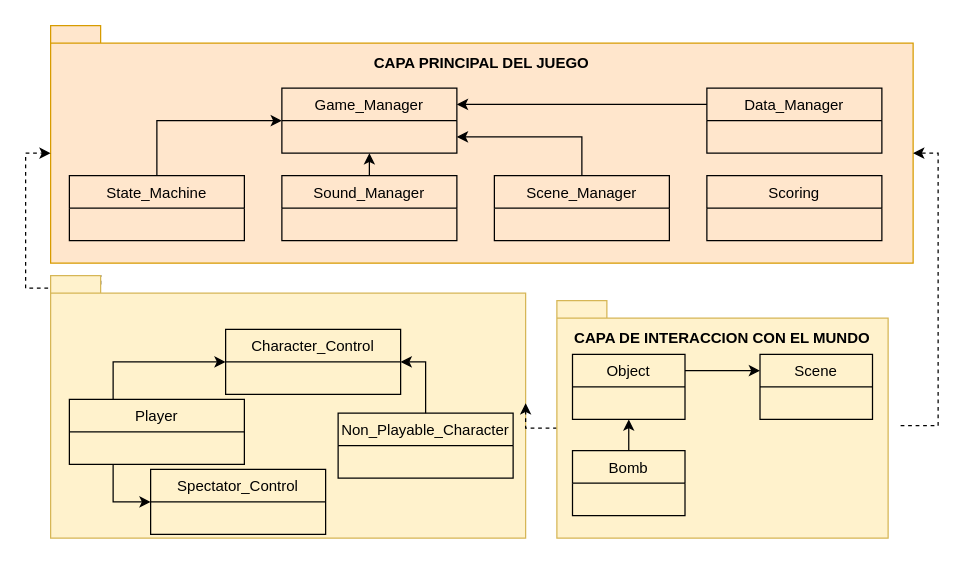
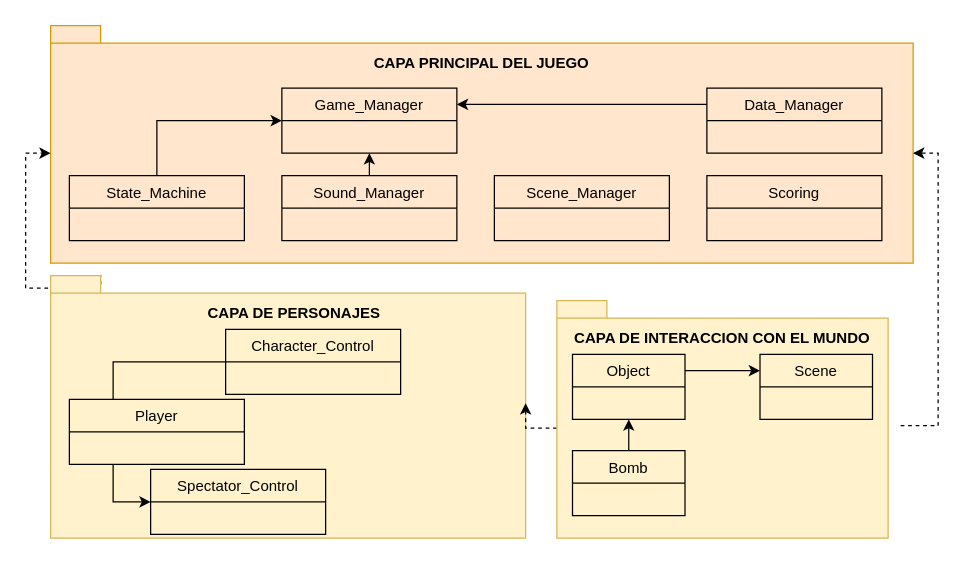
  <mxCell id="0" />
  <mxCell id="1" parent="0" />
  <mxCell id="2" value="" style="shape=folder;fontStyle=1;spacingTop=10;tabWidth=40;tabHeight=14;tabPosition=left;html=1;fillColor=#ffe6cc;strokeColor=#d79b00;" parent="1" vertex="1"><mxGeometry x="40" y="20" width="690" height="190" as="geometry" /></mxCell>
  <mxCell id="3" value="Game_Manager" style="swimlane;fontStyle=0;childLayout=stackLayout;horizontal=1;startSize=26;fillColor=none;horizontalStack=0;resizeParent=1;resizeParentMax=0;resizeLast=0;collapsible=1;marginBottom=0;" parent="1" vertex="1"><mxGeometry x="225" y="70" width="140" height="52" as="geometry" /></mxCell>
  <mxCell id="4" style="edgeStyle=orthogonalEdgeStyle;rounded=0;orthogonalLoop=1;jettySize=auto;html=1;exitX=0.5;exitY=0;exitDx=0;exitDy=0;entryX=0;entryY=0.5;entryDx=0;entryDy=0;" parent="1" source="5" target="3" edge="1"><mxGeometry relative="1" as="geometry" /></mxCell>
  <mxCell id="5" value="State_Machine" style="swimlane;fontStyle=0;childLayout=stackLayout;horizontal=1;startSize=26;fillColor=none;horizontalStack=0;resizeParent=1;resizeParentMax=0;resizeLast=0;collapsible=1;marginBottom=0;" parent="1" vertex="1"><mxGeometry x="55" y="140" width="140" height="52" as="geometry" /></mxCell>
  <mxCell id="6" style="edgeStyle=orthogonalEdgeStyle;rounded=0;orthogonalLoop=1;jettySize=auto;html=1;exitX=0.5;exitY=0;exitDx=0;exitDy=0;entryX=0.5;entryY=1;entryDx=0;entryDy=0;" parent="1" source="7" target="3" edge="1"><mxGeometry relative="1" as="geometry" /></mxCell>
  <mxCell id="7" value="Sound_Manager" style="swimlane;fontStyle=0;childLayout=stackLayout;horizontal=1;startSize=26;fillColor=none;horizontalStack=0;resizeParent=1;resizeParentMax=0;resizeLast=0;collapsible=1;marginBottom=0;" parent="1" vertex="1"><mxGeometry x="225" y="140" width="140" height="52" as="geometry" /></mxCell>
- <mxCell id="8" style="edgeStyle=orthogonalEdgeStyle;rounded=0;orthogonalLoop=1;jettySize=auto;html=1;exitX=0.5;exitY=0;exitDx=0;exitDy=0;entryX=1;entryY=0.75;entryDx=0;entryDy=0;" parent="1" source="9" target="3" edge="1"><mxGeometry relative="1" as="geometry" /></mxCell>
  <mxCell id="9" value="Scene_Manager" style="swimlane;fontStyle=0;childLayout=stackLayout;horizontal=1;startSize=26;fillColor=none;horizontalStack=0;resizeParent=1;resizeParentMax=0;resizeLast=0;collapsible=1;marginBottom=0;" parent="1" vertex="1"><mxGeometry x="395" y="140" width="140" height="52" as="geometry" /></mxCell>
  <mxCell id="10" value="Scoring" style="swimlane;fontStyle=0;childLayout=stackLayout;horizontal=1;startSize=26;fillColor=none;horizontalStack=0;resizeParent=1;resizeParentMax=0;resizeLast=0;collapsible=1;marginBottom=0;" parent="1" vertex="1"><mxGeometry x="565" y="140" width="140" height="52" as="geometry" /></mxCell>
  <mxCell id="11" style="edgeStyle=orthogonalEdgeStyle;rounded=0;orthogonalLoop=1;jettySize=auto;html=1;exitX=0;exitY=0.25;exitDx=0;exitDy=0;entryX=1;entryY=0.25;entryDx=0;entryDy=0;" parent="1" source="12" target="3" edge="1"><mxGeometry relative="1" as="geometry" /></mxCell>
  <mxCell id="12" value="Data_Manager" style="swimlane;fontStyle=0;childLayout=stackLayout;horizontal=1;startSize=26;fillColor=none;horizontalStack=0;resizeParent=1;resizeParentMax=0;resizeLast=0;collapsible=1;marginBottom=0;" parent="1" vertex="1"><mxGeometry x="565" y="70" width="140" height="52" as="geometry" /></mxCell>
  <mxCell id="13" value="CAPA PRINCIPAL DEL JUEGO" style="text;html=1;strokeColor=none;fillColor=none;align=center;verticalAlign=middle;whiteSpace=wrap;rounded=0;fontStyle=1" parent="1" vertex="1"><mxGeometry x="280" y="40" width="210" height="20" as="geometry" /></mxCell>
  <mxCell id="14" style="edgeStyle=orthogonalEdgeStyle;rounded=0;orthogonalLoop=1;jettySize=auto;html=1;exitX=0;exitY=0;exitDx=20;exitDy=0;exitPerimeter=0;entryX=0;entryY=0;entryDx=0;entryDy=102;entryPerimeter=0;dashed=1;" parent="1" source="15" target="2" edge="1"><mxGeometry relative="1" as="geometry"><Array as="points"><mxPoint x="80" y="230" /><mxPoint x="20" y="230" /><mxPoint x="20" y="122" /></Array></mxGeometry></mxCell>
  <mxCell id="15" value="" style="shape=folder;fontStyle=1;spacingTop=10;tabWidth=40;tabHeight=14;tabPosition=left;html=1;fillColor=#fff2cc;strokeColor=#d6b656;" parent="1" vertex="1"><mxGeometry x="40" y="220" width="380" height="210" as="geometry" /></mxCell>
+ <mxCell id="16" value="CAPA DE PERSONAJES" style="text;html=1;strokeColor=none;fillColor=none;align=center;verticalAlign=middle;whiteSpace=wrap;rounded=0;fontStyle=1" parent="1" vertex="1"><mxGeometry x="130" y="240" width="210" height="20" as="geometry" /></mxCell>
  <mxCell id="17" value="Character_Control" style="swimlane;fontStyle=0;childLayout=stackLayout;horizontal=1;startSize=26;fillColor=none;horizontalStack=0;resizeParent=1;resizeParentMax=0;resizeLast=0;collapsible=1;marginBottom=0;" parent="1" vertex="1"><mxGeometry x="180" y="263" width="140" height="52" as="geometry" /></mxCell>
- <mxCell id="18" style="edgeStyle=orthogonalEdgeStyle;rounded=0;orthogonalLoop=1;jettySize=auto;html=1;exitX=0.25;exitY=0;exitDx=0;exitDy=0;entryX=0;entryY=0.5;entryDx=0;entryDy=0;" parent="1" source="20" target="17" edge="1"><mxGeometry relative="1" as="geometry" /></mxCell>
+ <mxCell id="18" style="edgeStyle=orthogonalEdgeStyle;rounded=0;orthogonalLoop=1;jettySize=auto;html=1;exitX=0.25;exitY=0;exitDx=0;exitDy=0;entryX=0;entryY=0.5;entryDx=0;entryDy=0;endArrow=none;" parent="1" source="20" target="17" edge="1"><mxGeometry relative="1" as="geometry" /></mxCell>
  <mxCell id="19" style="edgeStyle=orthogonalEdgeStyle;rounded=0;orthogonalLoop=1;jettySize=auto;html=1;exitX=0.25;exitY=1;exitDx=0;exitDy=0;entryX=0;entryY=0.5;entryDx=0;entryDy=0;" edge="1" parent="1" source="20" target="32"><mxGeometry relative="1" as="geometry" /></mxCell>
  <mxCell id="20" value="Player" style="swimlane;fontStyle=0;childLayout=stackLayout;horizontal=1;startSize=26;fillColor=none;horizontalStack=0;resizeParent=1;resizeParentMax=0;resizeLast=0;collapsible=1;marginBottom=0;" parent="1" vertex="1"><mxGeometry x="55" y="319" width="140" height="52" as="geometry" /></mxCell>
- <mxCell id="21" style="edgeStyle=orthogonalEdgeStyle;rounded=0;orthogonalLoop=1;jettySize=auto;html=1;exitX=0.5;exitY=0;exitDx=0;exitDy=0;entryX=1;entryY=0.5;entryDx=0;entryDy=0;" parent="1" source="22" target="17" edge="1"><mxGeometry relative="1" as="geometry" /></mxCell>
- <mxCell id="22" value="Non_Playable_Character" style="swimlane;fontStyle=0;childLayout=stackLayout;horizontal=1;startSize=26;fillColor=none;horizontalStack=0;resizeParent=1;resizeParentMax=0;resizeLast=0;collapsible=1;marginBottom=0;" parent="1" vertex="1"><mxGeometry x="270" y="330" width="140" height="52" as="geometry" /></mxCell>
  <mxCell id="23" style="edgeStyle=orthogonalEdgeStyle;rounded=0;orthogonalLoop=1;jettySize=auto;html=1;entryX=0;entryY=0;entryDx=690;entryDy=102;entryPerimeter=0;dashed=1;" parent="1" target="2" edge="1"><mxGeometry relative="1" as="geometry"><mxPoint x="720" y="340" as="sourcePoint" /><Array as="points"><mxPoint x="750" y="340" /><mxPoint x="750" y="122" /></Array></mxGeometry></mxCell>
  <mxCell id="24" style="edgeStyle=orthogonalEdgeStyle;rounded=0;orthogonalLoop=1;jettySize=auto;html=1;exitX=0;exitY=0;exitDx=0;exitDy=102;exitPerimeter=0;dashed=1;entryX=0;entryY=0;entryDx=380;entryDy=102;entryPerimeter=0;" parent="1" source="25" target="15" edge="1"><mxGeometry relative="1" as="geometry"><mxPoint x="425" y="342" as="targetPoint" /></mxGeometry></mxCell>
  <mxCell id="25" value="" style="shape=folder;fontStyle=1;spacingTop=10;tabWidth=40;tabHeight=14;tabPosition=left;html=1;fillColor=#fff2cc;strokeColor=#d6b656;" parent="1" vertex="1"><mxGeometry x="445" y="240" width="265" height="190" as="geometry" /></mxCell>
  <mxCell id="26" value="CAPA DE INTERACCION CON EL MUNDO" style="text;html=1;strokeColor=none;fillColor=none;align=center;verticalAlign=middle;whiteSpace=wrap;rounded=0;fontStyle=1" parent="1" vertex="1"><mxGeometry x="456" y="260" width="243" height="20" as="geometry" /></mxCell>
  <mxCell id="27" style="edgeStyle=orthogonalEdgeStyle;rounded=0;orthogonalLoop=1;jettySize=auto;html=1;exitX=1;exitY=0.25;exitDx=0;exitDy=0;entryX=0;entryY=0.25;entryDx=0;entryDy=0;" parent="1" source="28" target="31" edge="1"><mxGeometry relative="1" as="geometry" /></mxCell>
  <mxCell id="28" value="Object" style="swimlane;fontStyle=0;childLayout=stackLayout;horizontal=1;startSize=26;fillColor=none;horizontalStack=0;resizeParent=1;resizeParentMax=0;resizeLast=0;collapsible=1;marginBottom=0;" parent="1" vertex="1"><mxGeometry x="457.5" y="283" width="90" height="52" as="geometry" /></mxCell>
  <mxCell id="29" style="edgeStyle=orthogonalEdgeStyle;rounded=0;orthogonalLoop=1;jettySize=auto;html=1;exitX=0.5;exitY=0;exitDx=0;exitDy=0;entryX=0.5;entryY=1;entryDx=0;entryDy=0;" parent="1" source="30" target="28" edge="1"><mxGeometry relative="1" as="geometry" /></mxCell>
  <mxCell id="30" value="Bomb" style="swimlane;fontStyle=0;childLayout=stackLayout;horizontal=1;startSize=26;fillColor=none;horizontalStack=0;resizeParent=1;resizeParentMax=0;resizeLast=0;collapsible=1;marginBottom=0;" parent="1" vertex="1"><mxGeometry x="457.5" y="360" width="90" height="52" as="geometry" /></mxCell>
  <mxCell id="31" value="Scene" style="swimlane;fontStyle=0;childLayout=stackLayout;horizontal=1;startSize=26;fillColor=none;horizontalStack=0;resizeParent=1;resizeParentMax=0;resizeLast=0;collapsible=1;marginBottom=0;" parent="1" vertex="1"><mxGeometry x="607.5" y="283" width="90" height="52" as="geometry" /></mxCell>
  <mxCell id="32" value="Spectator_Control" style="swimlane;fontStyle=0;childLayout=stackLayout;horizontal=1;startSize=26;fillColor=none;horizontalStack=0;resizeParent=1;resizeParentMax=0;resizeLast=0;collapsible=1;marginBottom=0;" vertex="1" parent="1"><mxGeometry x="120" y="375" width="140" height="52" as="geometry" /></mxCell>
